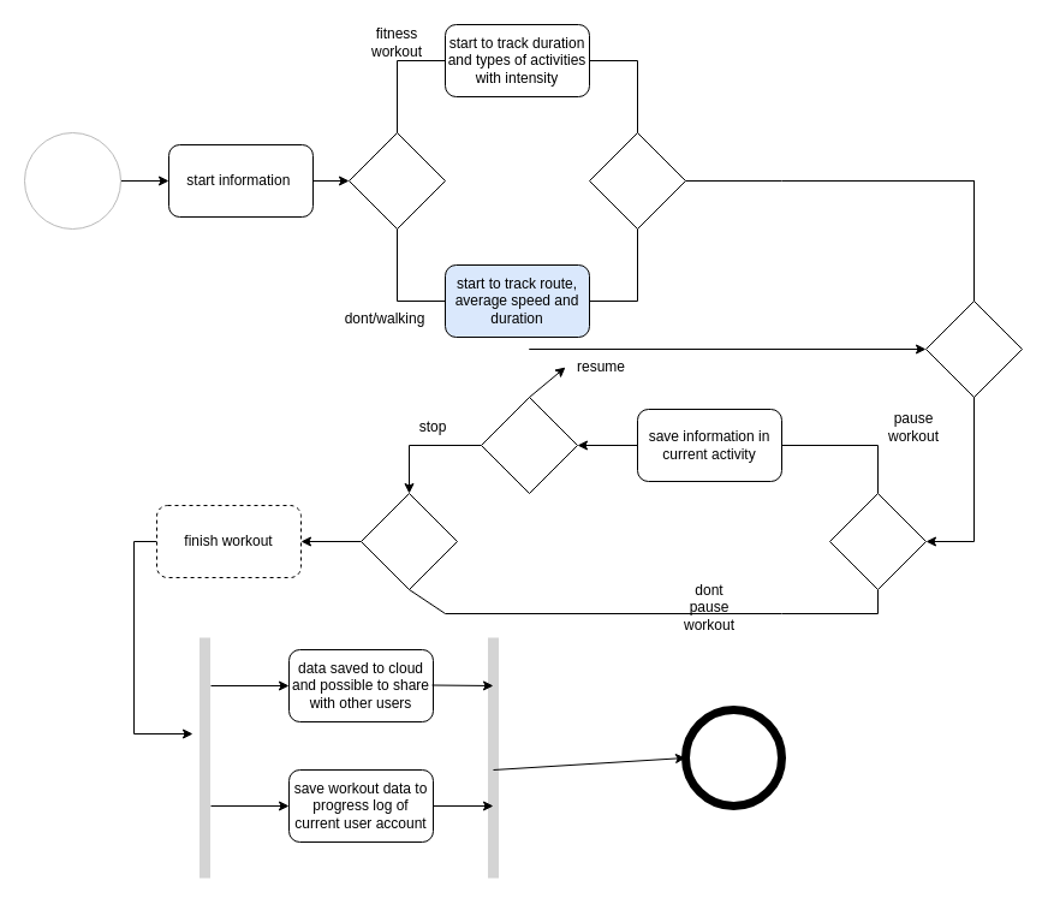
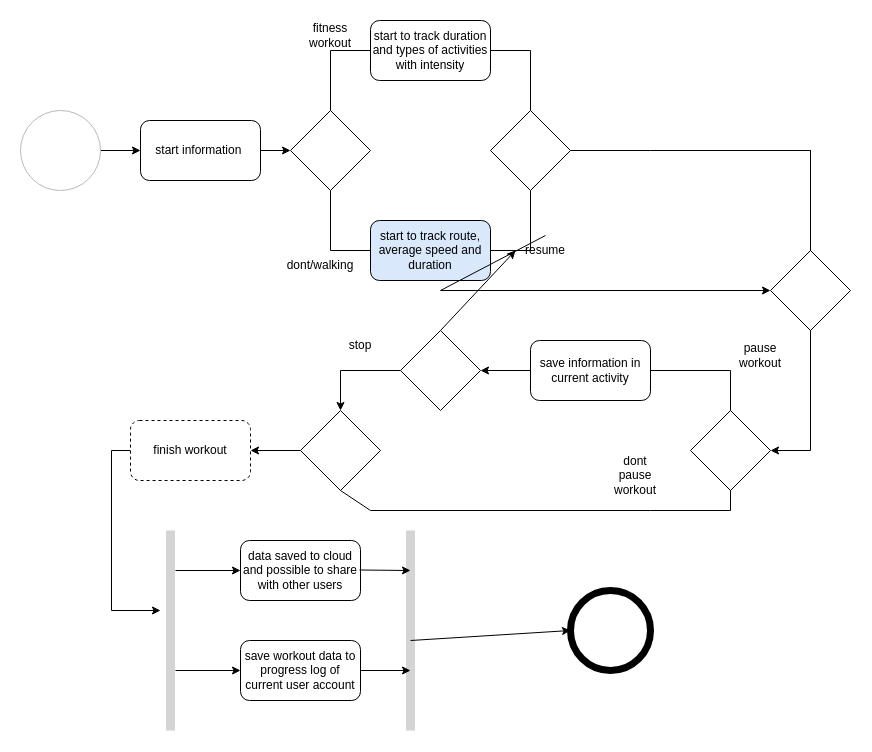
  <mxCell id="0" />
  <mxCell id="1" parent="0" />
  <mxCell id="2" style="edgeStyle=orthogonalEdgeStyle;rounded=0;orthogonalLoop=1;jettySize=auto;html=1;" edge="1" parent="1" source="3" target="5"><mxGeometry relative="1" as="geometry" /></mxCell>
  <mxCell id="3" value="" style="ellipse;whiteSpace=wrap;html=1;aspect=fixed;strokeColor=#BABABA;" vertex="1" parent="1"><mxGeometry x="20" y="110" width="80" height="80" as="geometry" /></mxCell>
  <mxCell id="4" style="edgeStyle=orthogonalEdgeStyle;rounded=0;orthogonalLoop=1;jettySize=auto;html=1;entryX=0;entryY=0.5;entryDx=0;entryDy=0;" edge="1" parent="1" source="5" target="6"><mxGeometry relative="1" as="geometry" /></mxCell>
  <mxCell id="5" value="start information&amp;nbsp;" style="rounded=1;whiteSpace=wrap;html=1;" vertex="1" parent="1"><mxGeometry x="140" y="120" width="120" height="60" as="geometry" /></mxCell>
  <mxCell id="6" value="" style="rhombus;whiteSpace=wrap;html=1;" vertex="1" parent="1"><mxGeometry x="290" y="110" width="80" height="80" as="geometry" /></mxCell>
  <mxCell id="7" value="" style="endArrow=none;html=1;rounded=0;exitX=0.5;exitY=0;exitDx=0;exitDy=0;" edge="1" parent="1" source="6"><mxGeometry width="50" height="50" relative="1" as="geometry"><mxPoint x="360" y="340" as="sourcePoint" /><mxPoint x="370" y="50" as="targetPoint" /><Array as="points"><mxPoint x="330" y="50" /></Array></mxGeometry></mxCell>
  <mxCell id="8" value="" style="endArrow=none;html=1;rounded=0;entryX=0.5;entryY=1;entryDx=0;entryDy=0;" edge="1" parent="1" target="6"><mxGeometry width="50" height="50" relative="1" as="geometry"><mxPoint x="370" y="250" as="sourcePoint" /><mxPoint x="410" y="290" as="targetPoint" /><Array as="points"><mxPoint x="330" y="250" /></Array></mxGeometry></mxCell>
  <mxCell id="9" value="fitness workout" style="text;html=1;align=center;verticalAlign=middle;whiteSpace=wrap;rounded=0;" vertex="1" parent="1"><mxGeometry x="300" y="20" width="60" height="30" as="geometry" /></mxCell>
  <mxCell id="10" value="dont/walking" style="text;html=1;align=center;verticalAlign=middle;whiteSpace=wrap;rounded=0;" vertex="1" parent="1"><mxGeometry x="290" y="250" width="60" height="30" as="geometry" /></mxCell>
  <mxCell id="11" value="start to track duration and types of activities with intensity" style="rounded=1;whiteSpace=wrap;html=1;" vertex="1" parent="1"><mxGeometry x="370" y="20" width="120" height="60" as="geometry" /></mxCell>
  <mxCell id="12" value="start to track route, average speed and duration" style="rounded=1;whiteSpace=wrap;html=1;fillColor=#dae8fc;" vertex="1" parent="1"><mxGeometry x="370" y="220" width="120" height="60" as="geometry" /></mxCell>
  <mxCell id="13" value="" style="rhombus;whiteSpace=wrap;html=1;" vertex="1" parent="1"><mxGeometry x="490" y="110" width="80" height="80" as="geometry" /></mxCell>
  <mxCell id="14" value="" style="endArrow=none;html=1;rounded=0;exitX=0.5;exitY=1;exitDx=0;exitDy=0;entryX=1;entryY=0.5;entryDx=0;entryDy=0;" edge="1" parent="1" source="13"><mxGeometry width="50" height="50" relative="1" as="geometry"><mxPoint x="360" y="340" as="sourcePoint" /><mxPoint x="490" y="250" as="targetPoint" /><Array as="points"><mxPoint x="530" y="250" /></Array></mxGeometry></mxCell>
  <mxCell id="15" value="" style="endArrow=none;html=1;rounded=0;exitX=1;exitY=0.5;exitDx=0;exitDy=0;entryX=0.5;entryY=0;entryDx=0;entryDy=0;" edge="1" parent="1" source="11" target="13"><mxGeometry width="50" height="50" relative="1" as="geometry"><mxPoint x="360" y="340" as="sourcePoint" /><mxPoint x="530" y="100" as="targetPoint" /><Array as="points"><mxPoint x="530" y="50" /></Array></mxGeometry></mxCell>
  <mxCell id="16" value="" style="endArrow=none;html=1;rounded=0;exitX=1;exitY=0.5;exitDx=0;exitDy=0;" edge="1" parent="1" source="13"><mxGeometry width="50" height="50" relative="1" as="geometry"><mxPoint x="360" y="340" as="sourcePoint" /><mxPoint x="650" y="150" as="targetPoint" /></mxGeometry></mxCell>
  <mxCell id="17" style="edgeStyle=orthogonalEdgeStyle;rounded=0;orthogonalLoop=1;jettySize=auto;html=1;entryX=1;entryY=0.5;entryDx=0;entryDy=0;" edge="1" parent="1" source="18" target="42"><mxGeometry relative="1" as="geometry" /></mxCell>
  <mxCell id="18" value="save information in current activity" style="rounded=1;whiteSpace=wrap;html=1;" vertex="1" parent="1"><mxGeometry x="530" y="340" width="120" height="60" as="geometry" /></mxCell>
  <mxCell id="19" value="" style="endArrow=none;html=1;rounded=0;" edge="1" parent="1" source="45"><mxGeometry width="50" height="50" relative="1" as="geometry"><mxPoint x="810" y="450" as="sourcePoint" /><mxPoint x="650" y="150" as="targetPoint" /><Array as="points"><mxPoint x="810" y="150" /></Array></mxGeometry></mxCell>
  <mxCell id="20" value="" style="rhombus;whiteSpace=wrap;html=1;" vertex="1" parent="1"><mxGeometry x="690" y="410" width="80" height="80" as="geometry" /></mxCell>
  <mxCell id="21" value="" style="endArrow=none;html=1;rounded=0;exitX=0.5;exitY=0;exitDx=0;exitDy=0;" edge="1" parent="1" source="20"><mxGeometry width="50" height="50" relative="1" as="geometry"><mxPoint x="730" y="370" as="sourcePoint" /><mxPoint x="650" y="370" as="targetPoint" /><Array as="points"><mxPoint x="730" y="370" /></Array></mxGeometry></mxCell>
  <mxCell id="22" value="" style="endArrow=none;html=1;rounded=0;entryX=0.5;entryY=1;entryDx=0;entryDy=0;" edge="1" parent="1" target="20"><mxGeometry width="50" height="50" relative="1" as="geometry"><mxPoint x="650" y="510" as="sourcePoint" /><mxPoint x="450" y="290" as="targetPoint" /><Array as="points"><mxPoint x="730" y="510" /></Array></mxGeometry></mxCell>
  <mxCell id="23" style="edgeStyle=orthogonalEdgeStyle;rounded=0;orthogonalLoop=1;jettySize=auto;html=1;exitX=0;exitY=0.5;exitDx=0;exitDy=0;" edge="1" parent="1" source="24" target="29"><mxGeometry relative="1" as="geometry" /></mxCell>
  <mxCell id="24" value="" style="rhombus;whiteSpace=wrap;html=1;" vertex="1" parent="1"><mxGeometry x="300" y="410" width="80" height="80" as="geometry" /></mxCell>
  <mxCell id="25" value="" style="endArrow=none;html=1;rounded=0;exitX=0.5;exitY=1;exitDx=0;exitDy=0;" edge="1" parent="1" source="24"><mxGeometry width="50" height="50" relative="1" as="geometry"><mxPoint x="340" y="470" as="sourcePoint" /><mxPoint x="650" y="510" as="targetPoint" /><Array as="points"><mxPoint x="370" y="510" /></Array></mxGeometry></mxCell>
  <mxCell id="26" value="pause workout" style="text;html=1;align=center;verticalAlign=middle;whiteSpace=wrap;rounded=0;" vertex="1" parent="1"><mxGeometry x="730" y="340" width="60" height="30" as="geometry" /></mxCell>
- <mxCell id="27" value="dont pause workout" style="text;html=1;align=center;verticalAlign=middle;whiteSpace=wrap;rounded=0;" vertex="1" parent="1"><mxGeometry x="560" y="490" width="60" height="30" as="geometry" /></mxCell>
+ <mxCell id="27" value="dont pause workout" style="text;html=1;align=center;verticalAlign=middle;whiteSpace=wrap;rounded=0;" vertex="1" parent="1"><mxGeometry x="605" y="460" width="60" height="30" as="geometry" /></mxCell>
  <mxCell id="28" style="edgeStyle=orthogonalEdgeStyle;rounded=0;orthogonalLoop=1;jettySize=auto;html=1;" edge="1" parent="1" source="29"><mxGeometry relative="1" as="geometry"><mxPoint x="160" y="610" as="targetPoint" /><Array as="points"><mxPoint x="111" y="450" /></Array></mxGeometry></mxCell>
  <mxCell id="29" value="finish workout" style="rounded=1;whiteSpace=wrap;html=1;dashed=1;" vertex="1" parent="1"><mxGeometry x="130" y="420" width="120" height="60" as="geometry" /></mxCell>
  <mxCell id="30" value="save workout data to progress log of current user account" style="rounded=1;whiteSpace=wrap;html=1;" vertex="1" parent="1"><mxGeometry x="240" y="640" width="120" height="60" as="geometry" /></mxCell>
  <mxCell id="31" value="data saved to cloud and possible to share with other users" style="rounded=1;whiteSpace=wrap;html=1;" vertex="1" parent="1"><mxGeometry x="240" y="540" width="120" height="60" as="geometry" /></mxCell>
  <mxCell id="32" value="" style="ellipse;whiteSpace=wrap;html=1;rounded=1;strokeWidth=7;" vertex="1" parent="1"><mxGeometry x="570" y="590" width="80" height="80" as="geometry" /></mxCell>
  <mxCell id="33" value="" style="endArrow=classic;html=1;rounded=0;entryX=1;entryY=0.5;entryDx=0;entryDy=0;" edge="1" parent="1" target="20"><mxGeometry width="50" height="50" relative="1" as="geometry"><mxPoint x="810" y="450" as="sourcePoint" /><mxPoint x="450" y="310" as="targetPoint" /></mxGeometry></mxCell>
  <mxCell id="34" value="" style="endArrow=none;html=1;rounded=0;strokeWidth=9;fillColor=#f5f5f5;strokeColor=#D4D4D4;" edge="1" parent="1"><mxGeometry width="50" height="50" relative="1" as="geometry"><mxPoint x="170" y="730" as="sourcePoint" /><mxPoint x="170" y="530" as="targetPoint" /></mxGeometry></mxCell>
  <mxCell id="35" value="" style="endArrow=classic;html=1;rounded=0;entryX=0;entryY=0.5;entryDx=0;entryDy=0;" edge="1" parent="1" target="31"><mxGeometry width="50" height="50" relative="1" as="geometry"><mxPoint x="175" y="570" as="sourcePoint" /><mxPoint x="225" y="520" as="targetPoint" /></mxGeometry></mxCell>
  <mxCell id="36" value="" style="endArrow=classic;html=1;rounded=0;entryX=0;entryY=0.5;entryDx=0;entryDy=0;" edge="1" parent="1"><mxGeometry width="50" height="50" relative="1" as="geometry"><mxPoint x="175" y="670" as="sourcePoint" /><mxPoint x="240" y="670" as="targetPoint" /></mxGeometry></mxCell>
  <mxCell id="37" value="" style="endArrow=none;html=1;rounded=0;strokeWidth=9;fillColor=#f5f5f5;strokeColor=#D4D4D4;" edge="1" parent="1"><mxGeometry width="50" height="50" relative="1" as="geometry"><mxPoint x="410" y="730" as="sourcePoint" /><mxPoint x="410" y="530" as="targetPoint" /></mxGeometry></mxCell>
  <mxCell id="38" value="" style="endArrow=classic;html=1;rounded=0;" edge="1" parent="1"><mxGeometry width="50" height="50" relative="1" as="geometry"><mxPoint x="359" y="569.5" as="sourcePoint" /><mxPoint x="410" y="570" as="targetPoint" /></mxGeometry></mxCell>
  <mxCell id="39" value="" style="endArrow=classic;html=1;rounded=0;exitX=1;exitY=0.5;exitDx=0;exitDy=0;" edge="1" parent="1" source="30"><mxGeometry width="50" height="50" relative="1" as="geometry"><mxPoint x="369" y="579.5" as="sourcePoint" /><mxPoint x="410" y="670" as="targetPoint" /></mxGeometry></mxCell>
  <mxCell id="40" value="" style="endArrow=classic;html=1;rounded=0;entryX=0;entryY=0.5;entryDx=0;entryDy=0;" edge="1" parent="1" target="32"><mxGeometry width="50" height="50" relative="1" as="geometry"><mxPoint x="410" y="640" as="sourcePoint" /><mxPoint x="460" y="590" as="targetPoint" /></mxGeometry></mxCell>
  <mxCell id="41" style="edgeStyle=orthogonalEdgeStyle;rounded=0;orthogonalLoop=1;jettySize=auto;html=1;entryX=0.5;entryY=0;entryDx=0;entryDy=0;" edge="1" parent="1" source="42" target="24"><mxGeometry relative="1" as="geometry" /></mxCell>
  <mxCell id="42" value="" style="rhombus;whiteSpace=wrap;html=1;" vertex="1" parent="1"><mxGeometry x="400" y="330" width="80" height="80" as="geometry" /></mxCell>
  <mxCell id="43" value="" style="endArrow=classic;html=1;rounded=0;exitX=0.5;exitY=0;exitDx=0;exitDy=0;entryX=0;entryY=0.5;entryDx=0;entryDy=0;" edge="1" parent="1" source="47" target="45"><mxGeometry width="50" height="50" relative="1" as="geometry"><mxPoint x="420" y="450" as="sourcePoint" /><mxPoint x="720" y="290" as="targetPoint" /><Array as="points"><mxPoint x="440" y="290" /></Array></mxGeometry></mxCell>
  <mxCell id="44" value="" style="endArrow=none;html=1;rounded=0;" edge="1" parent="1" target="45"><mxGeometry width="50" height="50" relative="1" as="geometry"><mxPoint x="810" y="450" as="sourcePoint" /><mxPoint x="650" y="150" as="targetPoint" /><Array as="points"><mxPoint x="810" y="150" /></Array></mxGeometry></mxCell>
  <mxCell id="45" value="" style="rhombus;whiteSpace=wrap;html=1;" vertex="1" parent="1"><mxGeometry x="770" y="250" width="80" height="80" as="geometry" /></mxCell>
  <mxCell id="46" value="" style="endArrow=classic;html=1;rounded=0;exitX=0.5;exitY=0;exitDx=0;exitDy=0;entryX=0;entryY=0.5;entryDx=0;entryDy=0;" edge="1" parent="1" source="42" target="47"><mxGeometry width="50" height="50" relative="1" as="geometry"><mxPoint x="440" y="330" as="sourcePoint" /><mxPoint x="770" y="290" as="targetPoint" /><Array as="points" /></mxGeometry></mxCell>
- <mxCell id="47" value="resume" style="text;html=1;align=center;verticalAlign=middle;whiteSpace=wrap;rounded=0;" vertex="1" parent="1"><mxGeometry x="470" y="290" width="60" height="30" as="geometry" /></mxCell>
- <mxCell id="48" value="stop" style="text;html=1;align=center;verticalAlign=middle;whiteSpace=wrap;rounded=0;" vertex="1" parent="1"><mxGeometry x="330" y="340" width="60" height="30" as="geometry" /></mxCell>
+ <mxCell id="47" value="resume" style="text;html=1;align=center;verticalAlign=middle;whiteSpace=wrap;rounded=0;" vertex="1" parent="1"><mxGeometry x="515" y="235" width="60" height="30" as="geometry" /></mxCell>
+ <mxCell id="48" value="stop" style="text;html=1;align=center;verticalAlign=middle;whiteSpace=wrap;rounded=0;" vertex="1" parent="1"><mxGeometry x="330" y="330" width="60" height="30" as="geometry" /></mxCell>
